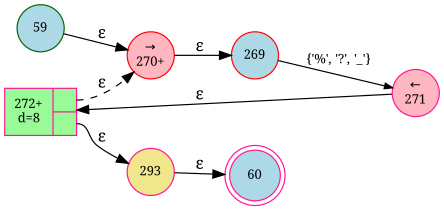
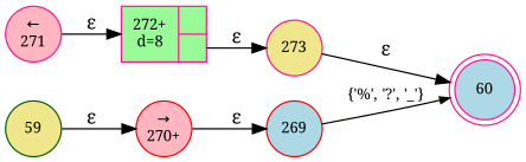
  digraph {
    fontname="Noto Serif"
    rankdir=LR
    node [color=deeppink fillcolor=lightblue fixedsize=true fontname="Noto Serif" fontsize=11 shape=circle style=filled peripheries=1]
    edge [fontname="Noto Serif"]
    n1 [label=60 shape=doublecircle width=.6 peripheries=""]
    n2 [fillcolor=palegreen fixedsize=false label="{272+\nd=8|{<p0>|<p1>}}" shape=record]
-   n3 [fillcolor=khaki label=293 width=.55]
+   n3 [fillcolor=khaki label=273 width=.55]
    n4 [color=red fillcolor=lightpink label="&rarr;\n270+" width=.55]
    n5 [color=red label=269 width=.55]
-   n6 [color=darkgreen label=59 width=.55]
+   n6 [color=darkgreen fillcolor=khaki label=59 width=.55]
    n7 [fillcolor=lightpink label="&larr;\n271" width=.55]
    n2 -> n3 [label="&epsilon;" tailport=p1]
-   n2 -> n4 [label="&epsilon;" style=dashed tailport=p0]
    n3 -> n1 [label="&epsilon;"]
    n4 -> n5 [label="&epsilon;"]
-   n5 -> n7 [arrowhead=normal arrowsize=.7 fontsize=11 label="{'%', '?', '_'}"]
+   n5 -> n1 [arrowhead=normal arrowsize=.7 fontsize=11 label="{'%', '?', '_'}"]
    n6 -> n4 [label="&epsilon;"]
    n7 -> n2 [label="&epsilon;"]
  }
